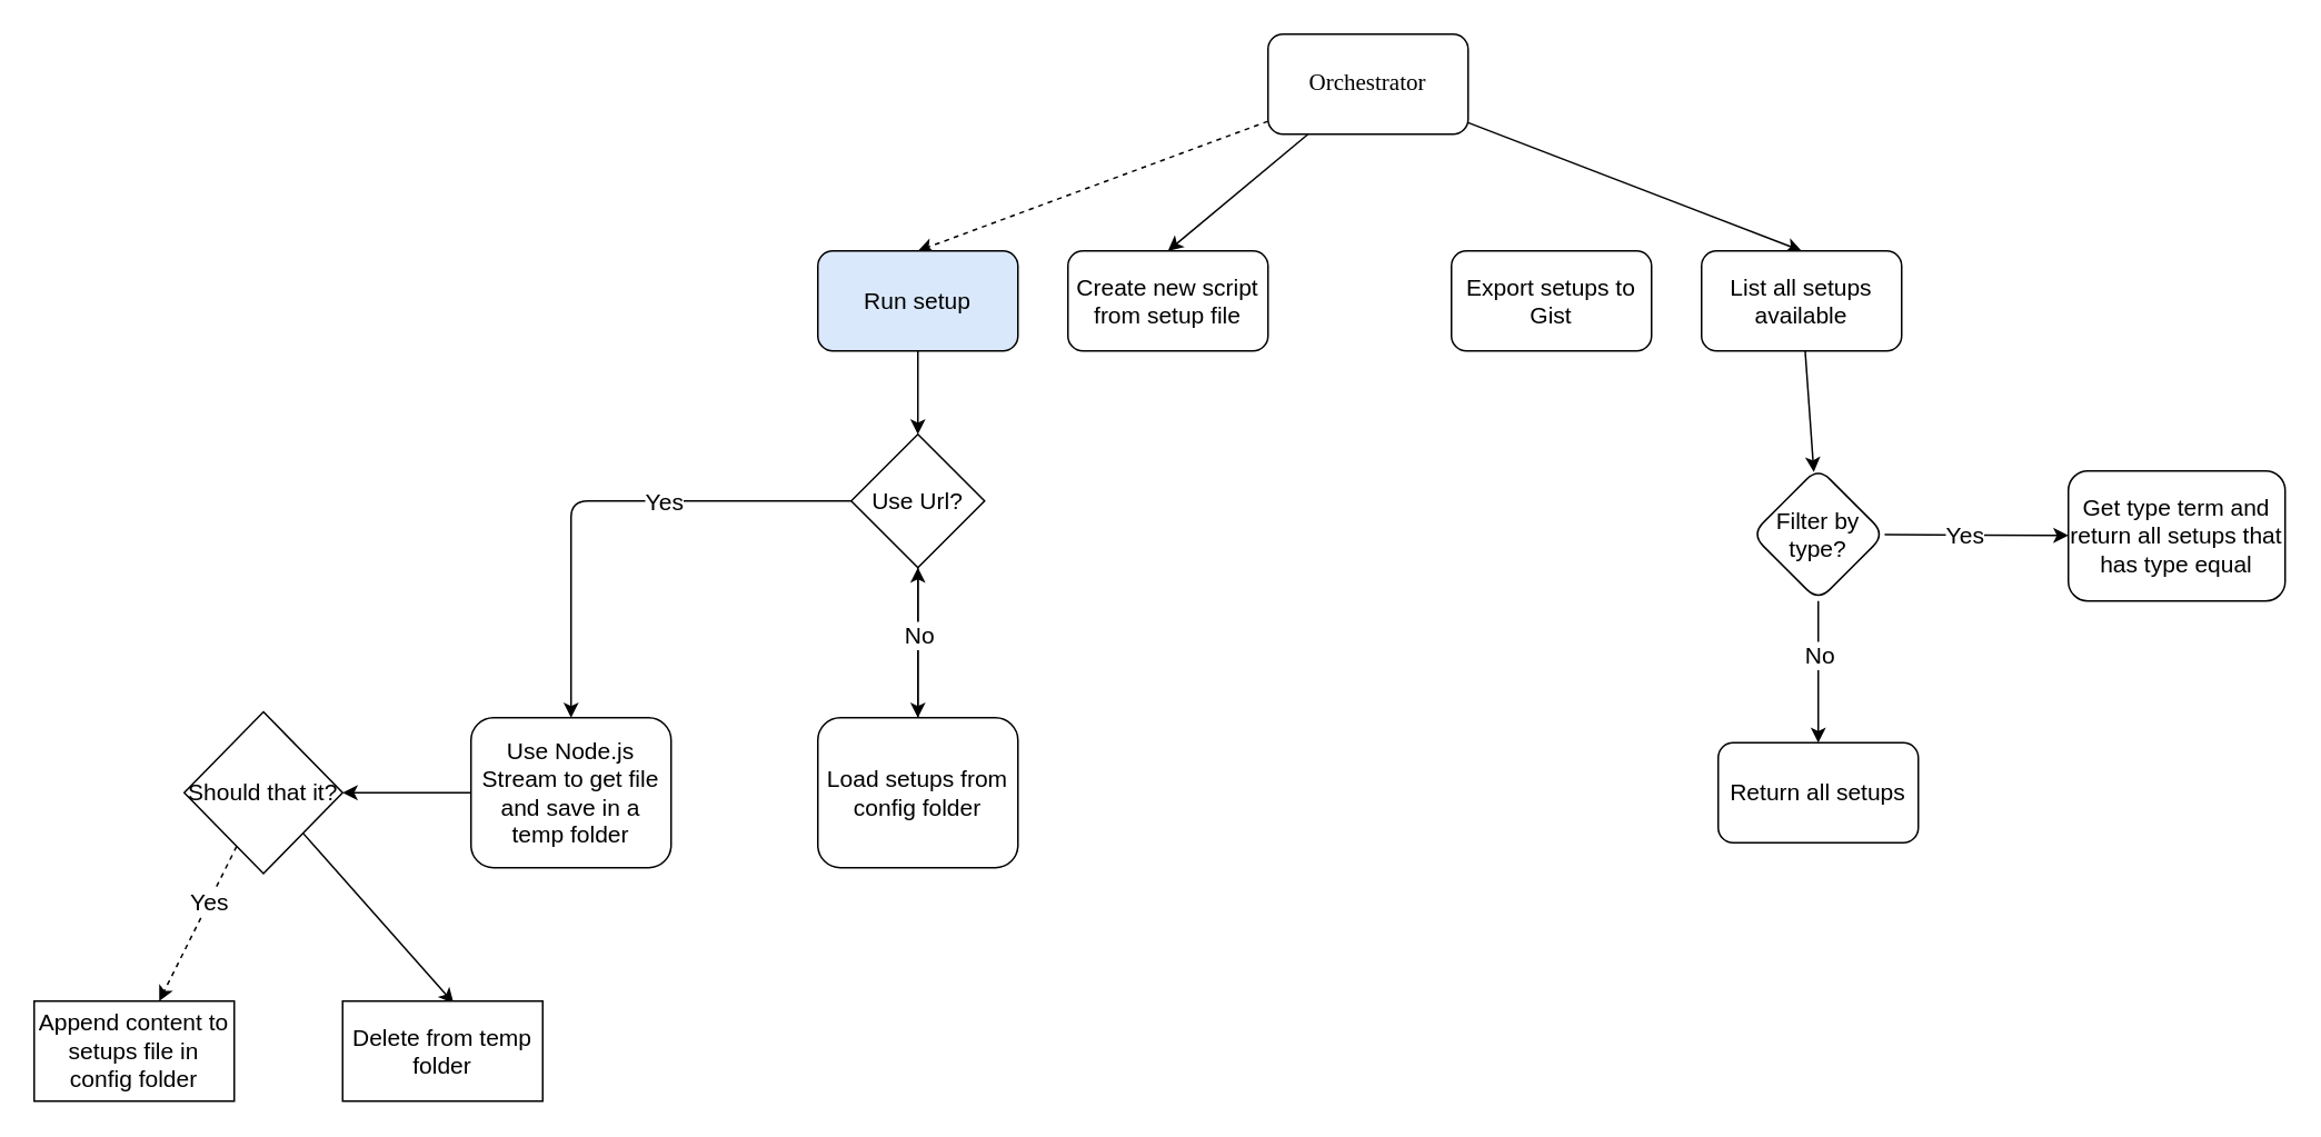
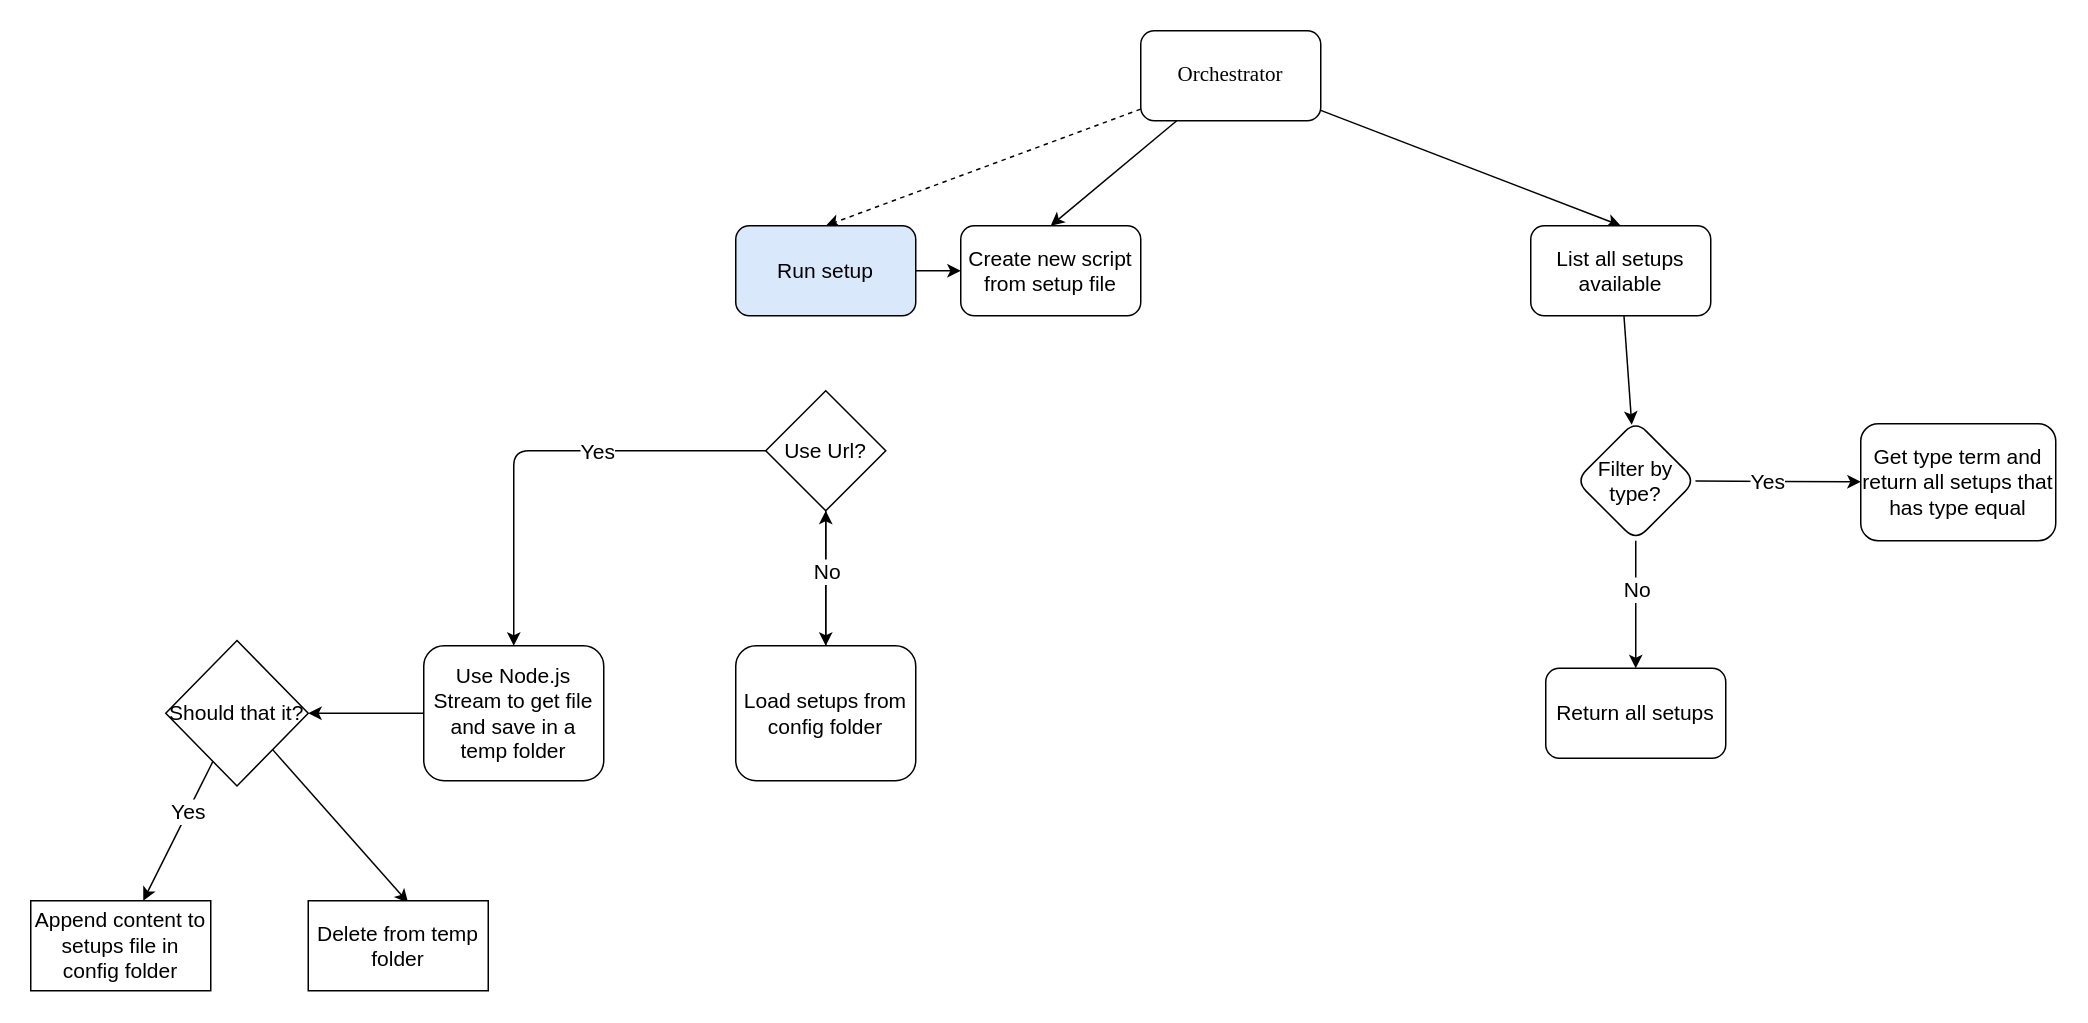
  <mxCell id="0" />
  <mxCell id="1" parent="0" />
  <mxCell id="2" style="edgeStyle=none;html=1;entryX=0.5;entryY=0;entryDx=0;entryDy=0;fontSize=14;" edge="1" parent="1" source="5" target="8"><mxGeometry relative="1" as="geometry" /></mxCell>
  <mxCell id="3" style="edgeStyle=none;html=1;entryX=0.5;entryY=0;entryDx=0;entryDy=0;fontSize=14;" edge="1" parent="1" source="5" target="10"><mxGeometry relative="1" as="geometry" /></mxCell>
  <mxCell id="4" style="edgeStyle=none;html=1;entryX=0.5;entryY=0;entryDx=0;entryDy=0;fontSize=14;dashed=1;" edge="1" parent="1" source="5" target="7"><mxGeometry relative="1" as="geometry" /></mxCell>
  <mxCell id="5" value="Orchestrator" style="rounded=1;whiteSpace=wrap;html=1;fontFamily=JetBrains Mono;fontSource=https%3A%2F%2Ffonts.googleapis.com%2Fcss%3Ffamily%3DJetBrains%2BMono;fontStyle=0;fontSize=14;" vertex="1" parent="1"><mxGeometry x="760" y="20" width="120" height="60" as="geometry" /></mxCell>
- <mxCell id="6" style="edgeStyle=none;html=1;fontSize=14;" edge="1" parent="1" source="7" target="14"><mxGeometry relative="1" as="geometry" /></mxCell>
+ <mxCell id="6" style="edgeStyle=none;html=1;fontSize=14;" edge="1" parent="1" source="7" target="8"><mxGeometry relative="1" as="geometry" /></mxCell>
  <mxCell id="7" value="Run setup" style="rounded=1;whiteSpace=wrap;html=1;fontSize=14;fillColor=#dae8fc;" vertex="1" parent="1"><mxGeometry x="490" y="150" width="120" height="60" as="geometry" /></mxCell>
  <mxCell id="8" value="Create new script from setup file" style="rounded=1;whiteSpace=wrap;html=1;fontSize=14;" vertex="1" parent="1"><mxGeometry x="640" y="150" width="120" height="60" as="geometry" /></mxCell>
  <mxCell id="9" value="" style="edgeStyle=none;html=1;fontSize=14;" edge="1" parent="1" source="10" target="30"><mxGeometry relative="1" as="geometry" /></mxCell>
  <mxCell id="10" value="List all setups available" style="rounded=1;whiteSpace=wrap;html=1;fontSize=14;" vertex="1" parent="1"><mxGeometry x="1020" y="150" width="120" height="60" as="geometry" /></mxCell>
  <mxCell id="11" style="edgeStyle=none;html=1;entryX=0.5;entryY=0;entryDx=0;entryDy=0;fontSize=14;" edge="1" parent="1" source="14" target="16"><mxGeometry relative="1" as="geometry"><Array as="points"><mxPoint x="342" y="300" /></Array></mxGeometry></mxCell>
  <mxCell id="12" value="Yes" style="edgeLabel;html=1;align=center;verticalAlign=middle;resizable=0;points=[];fontSize=14;" vertex="1" connectable="0" parent="11"><mxGeometry x="-0.268" y="2" relative="1" as="geometry"><mxPoint x="-4" y="-2" as="offset" /></mxGeometry></mxCell>
  <mxCell id="13" style="edgeStyle=none;html=1;entryX=0.5;entryY=0;entryDx=0;entryDy=0;fontSize=14;" edge="1" parent="1" source="14" target="19"><mxGeometry relative="1" as="geometry" /></mxCell>
  <mxCell id="14" value="Use Url?" style="rhombus;whiteSpace=wrap;html=1;fontSize=14;" vertex="1" parent="1"><mxGeometry x="510" y="260" width="80" height="80" as="geometry" /></mxCell>
  <mxCell id="15" style="edgeStyle=none;html=1;entryX=1;entryY=0.5;entryDx=0;entryDy=0;fontSize=14;" edge="1" parent="1" source="16" target="23"><mxGeometry relative="1" as="geometry" /></mxCell>
  <mxCell id="16" value="Use Node.js Stream to get file and save in a temp folder" style="rounded=1;whiteSpace=wrap;html=1;fontSize=14;" vertex="1" parent="1"><mxGeometry x="282" y="430" width="120" height="90" as="geometry" /></mxCell>
  <mxCell id="17" value="" style="edgeStyle=none;html=1;fontSize=14;" edge="1" parent="1" source="19" target="14"><mxGeometry relative="1" as="geometry" /></mxCell>
  <mxCell id="18" value="No" style="edgeLabel;html=1;align=center;verticalAlign=middle;resizable=0;points=[];fontSize=14;" vertex="1" connectable="0" parent="17"><mxGeometry x="0.365" y="2" relative="1" as="geometry"><mxPoint x="2" y="11" as="offset" /></mxGeometry></mxCell>
  <mxCell id="19" value="Load setups from config folder" style="rounded=1;whiteSpace=wrap;html=1;fontSize=14;" vertex="1" parent="1"><mxGeometry x="490" y="430" width="120" height="90" as="geometry" /></mxCell>
- <mxCell id="20" value="" style="edgeStyle=none;html=1;fontSize=14;dashed=1;" edge="1" parent="1" source="23" target="24"><mxGeometry relative="1" as="geometry" /></mxCell>
+ <mxCell id="20" value="" style="edgeStyle=none;html=1;fontSize=14;" edge="1" parent="1" source="23" target="24"><mxGeometry relative="1" as="geometry" /></mxCell>
  <mxCell id="21" value="Yes" style="edgeLabel;html=1;align=center;verticalAlign=middle;resizable=0;points=[];fontSize=14;" vertex="1" connectable="0" parent="20"><mxGeometry x="-0.461" y="1" relative="1" as="geometry"><mxPoint x="-5" y="8" as="offset" /></mxGeometry></mxCell>
  <mxCell id="22" style="edgeStyle=none;html=1;exitX=1;exitY=1;exitDx=0;exitDy=0;entryX=0.555;entryY=0.022;entryDx=0;entryDy=0;entryPerimeter=0;fontSize=14;" edge="1" parent="1" source="23" target="25"><mxGeometry relative="1" as="geometry" /></mxCell>
  <mxCell id="23" value="Should that it?" style="rhombus;whiteSpace=wrap;html=1;fontSize=14;" vertex="1" parent="1"><mxGeometry x="110" y="426.5" width="95" height="97" as="geometry" /></mxCell>
  <mxCell id="24" value="Append content to setups file in config folder" style="whiteSpace=wrap;html=1;fontSize=14;" vertex="1" parent="1"><mxGeometry x="20" y="600" width="120" height="60" as="geometry" /></mxCell>
  <mxCell id="25" value="Delete from temp folder" style="whiteSpace=wrap;html=1;fontSize=14;" vertex="1" parent="1"><mxGeometry x="205" y="600" width="120" height="60" as="geometry" /></mxCell>
  <mxCell id="26" value="" style="edgeStyle=none;html=1;fontSize=14;" edge="1" parent="1" source="30" target="31"><mxGeometry relative="1" as="geometry" /></mxCell>
  <mxCell id="27" value="Yes" style="edgeLabel;html=1;align=center;verticalAlign=middle;resizable=0;points=[];fontSize=14;" vertex="1" connectable="0" parent="26"><mxGeometry x="-0.193" y="-2" relative="1" as="geometry"><mxPoint x="4" y="-2" as="offset" /></mxGeometry></mxCell>
  <mxCell id="28" style="edgeStyle=none;html=1;fontSize=14;" edge="1" parent="1" source="30" target="32"><mxGeometry relative="1" as="geometry"><mxPoint x="1090" y="450" as="targetPoint" /></mxGeometry></mxCell>
  <mxCell id="29" value="No" style="edgeLabel;html=1;align=center;verticalAlign=middle;resizable=0;points=[];fontSize=14;" vertex="1" connectable="0" parent="28"><mxGeometry x="-0.41" relative="1" as="geometry"><mxPoint y="7" as="offset" /></mxGeometry></mxCell>
  <mxCell id="30" value="Filter by type?" style="rhombus;whiteSpace=wrap;html=1;fontSize=14;rounded=1;" vertex="1" parent="1"><mxGeometry x="1050" y="280" width="80" height="80" as="geometry" /></mxCell>
  <mxCell id="31" value="Get type term and return all setups that has type equal" style="whiteSpace=wrap;html=1;fontSize=14;rounded=1;" vertex="1" parent="1"><mxGeometry x="1240" y="282" width="130" height="78" as="geometry" /></mxCell>
  <mxCell id="32" value="Return all setups" style="rounded=1;whiteSpace=wrap;html=1;fontSize=14;" vertex="1" parent="1"><mxGeometry x="1030" y="445" width="120" height="60" as="geometry" /></mxCell>
- <mxCell id="33" value="Export setups to Gist" style="rounded=1;whiteSpace=wrap;html=1;fontSize=14;" vertex="1" parent="1"><mxGeometry x="870" y="150" width="120" height="60" as="geometry" /></mxCell>
